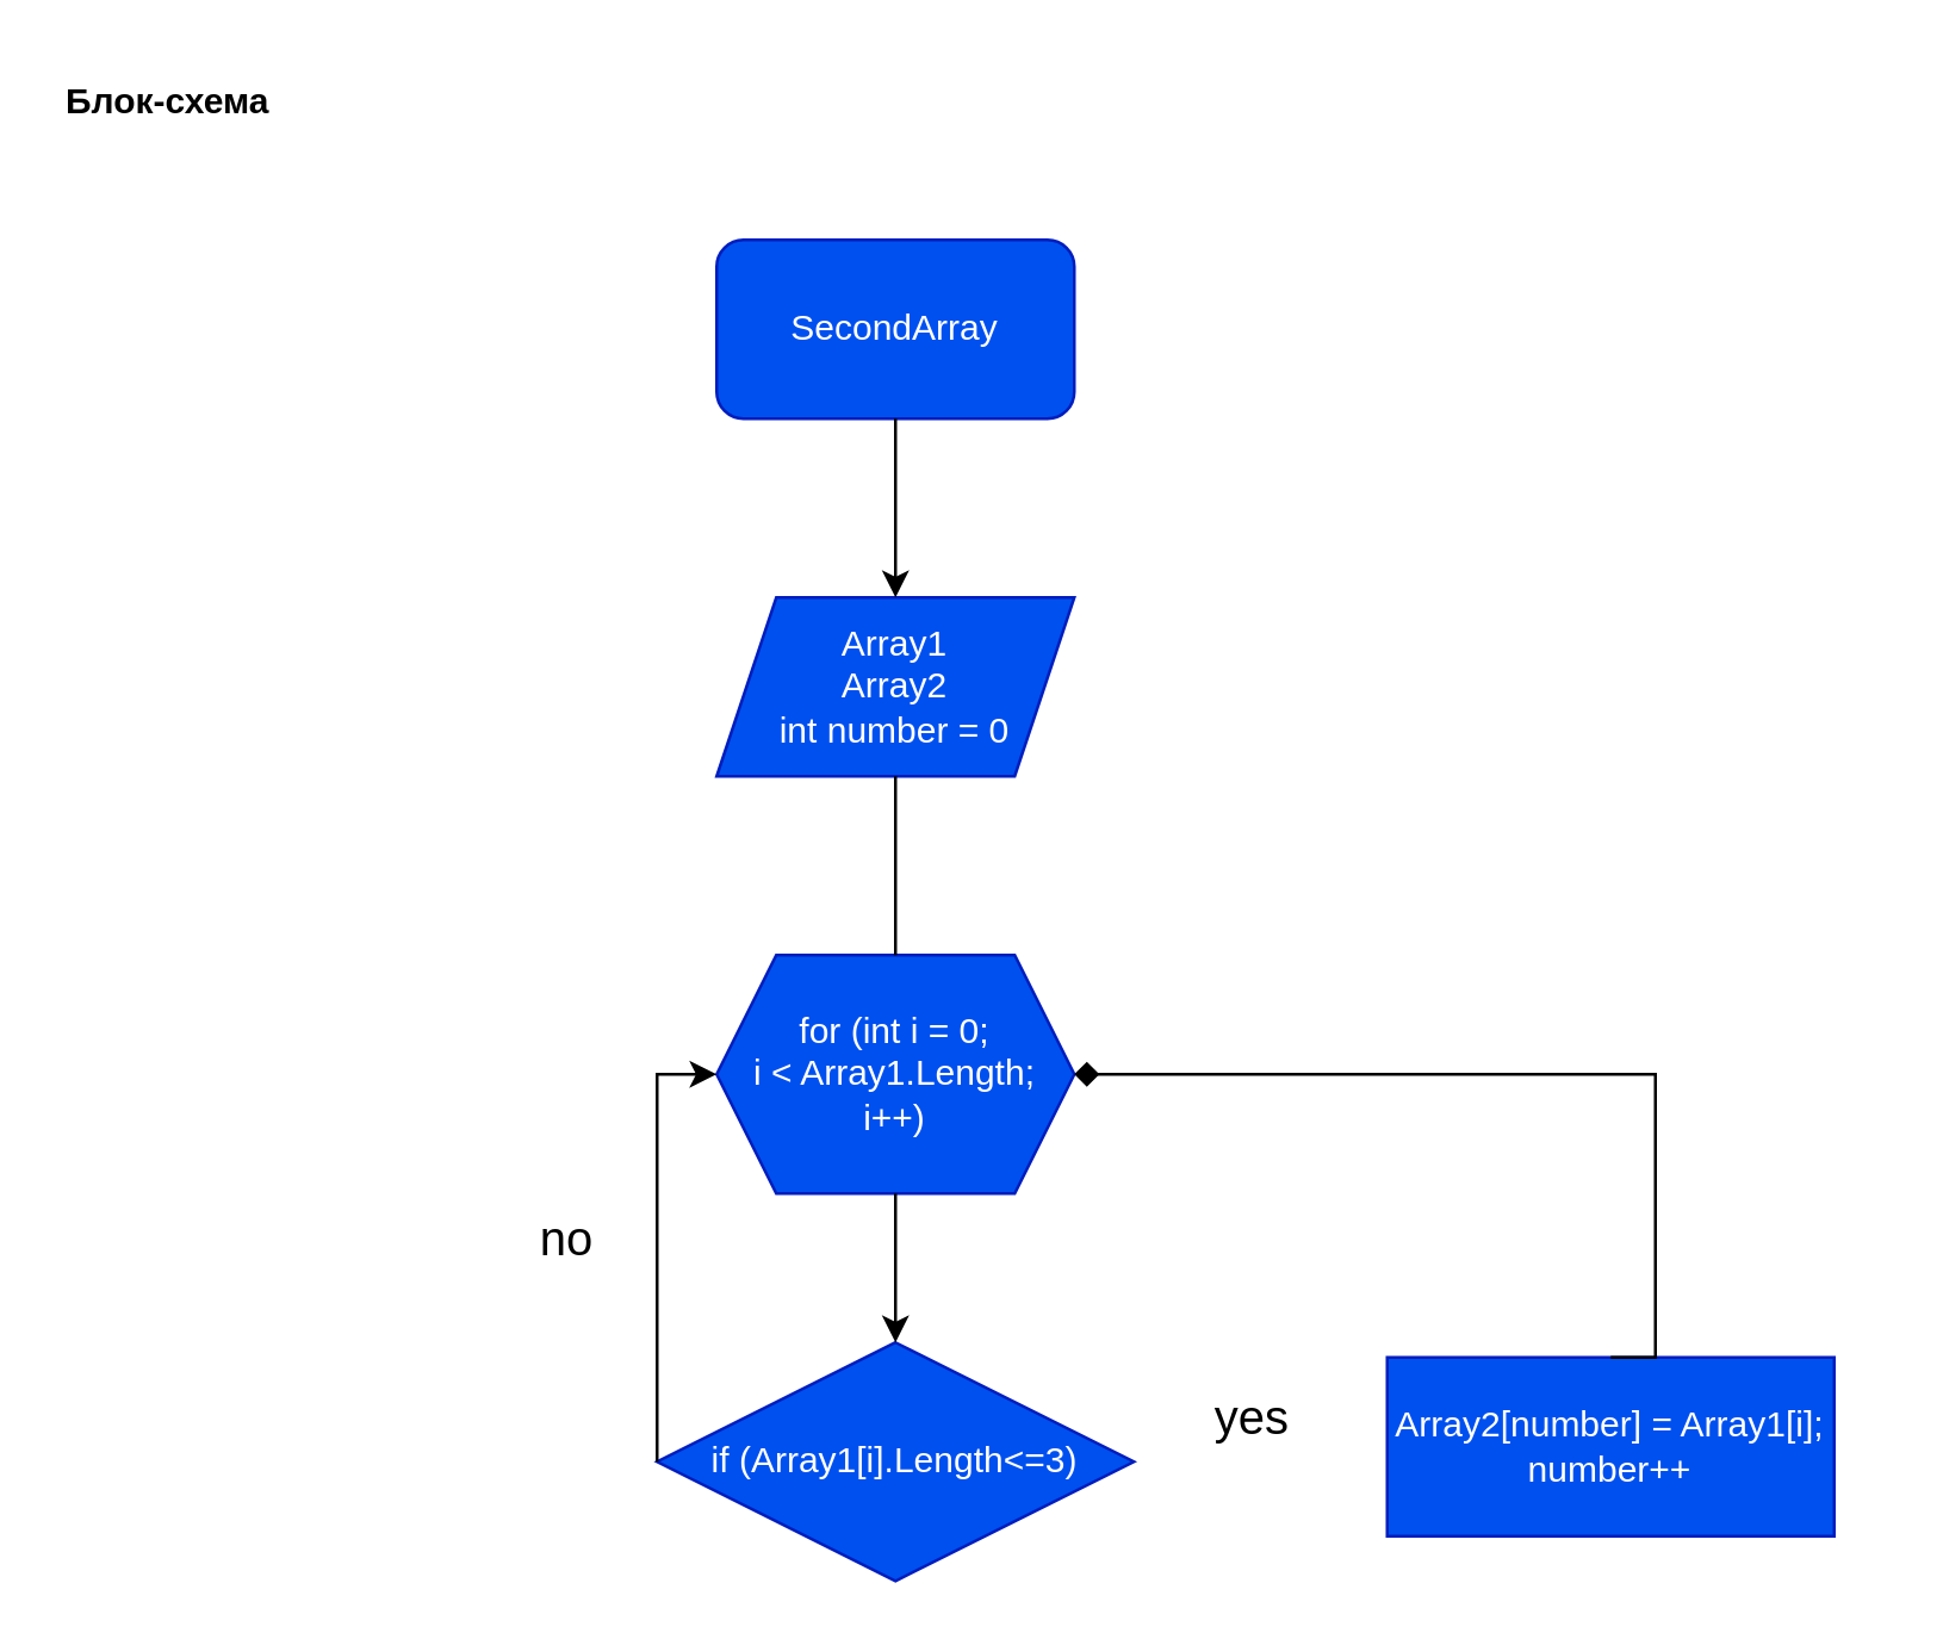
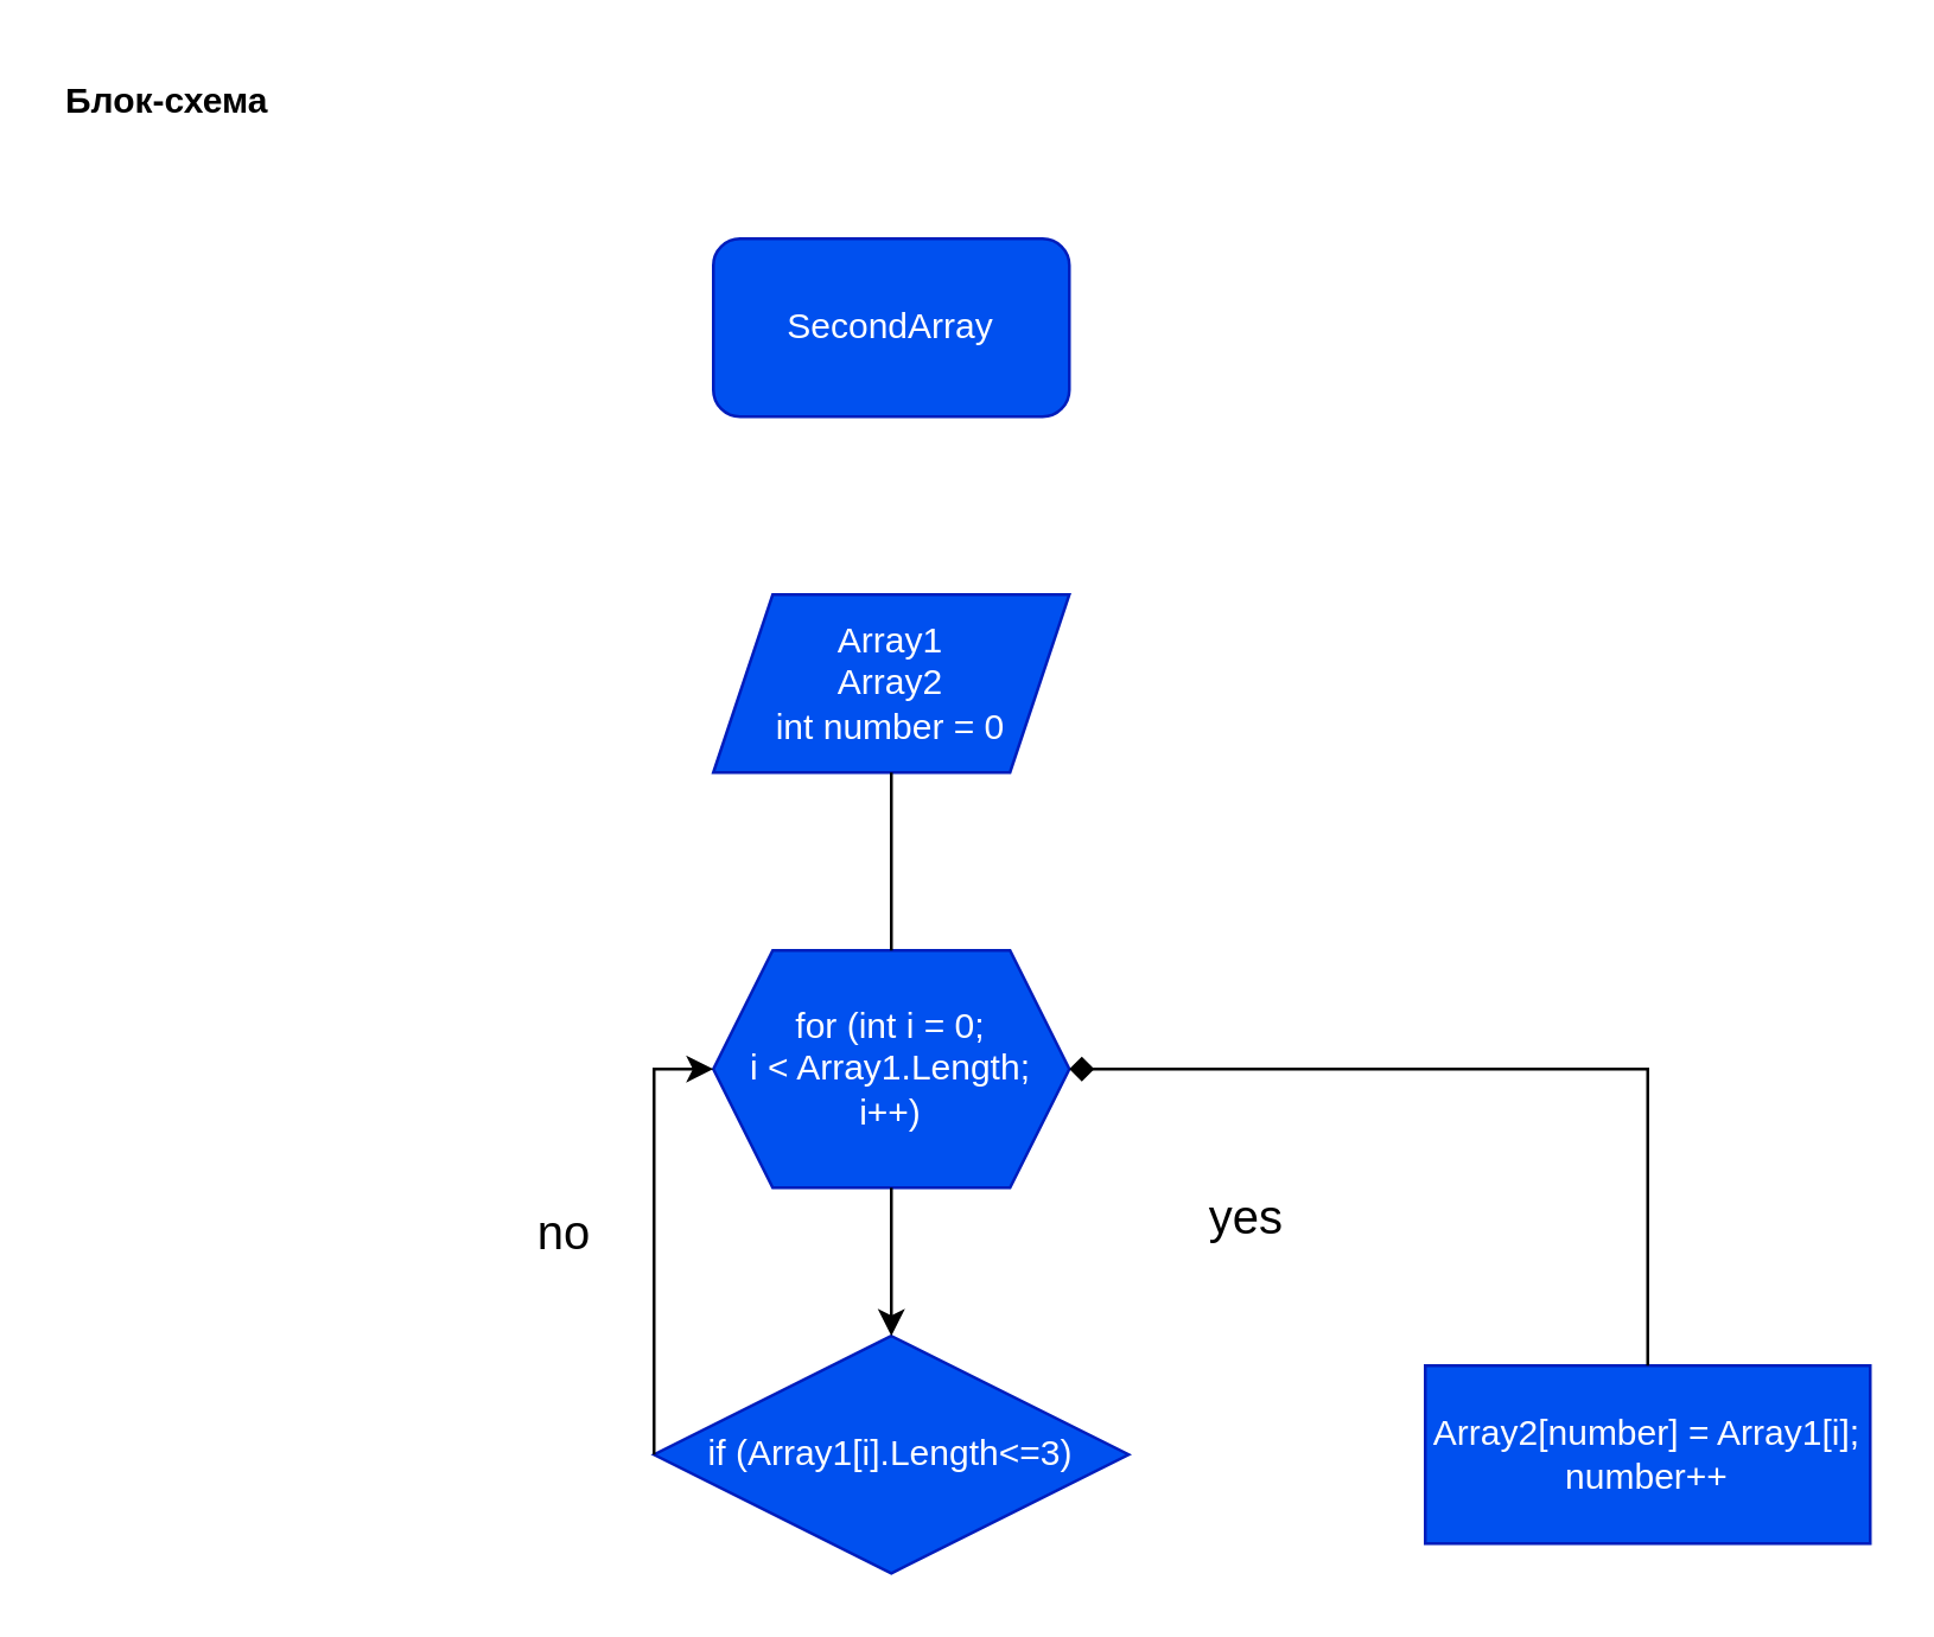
  <mxCell id="0" />
  <mxCell id="1" parent="0" />
  <mxCell id="2" value="&lt;b&gt;Блок-схема&lt;/b&gt;" style="text;whiteSpace=wrap;html=1;" parent="1" vertex="1"><mxGeometry x="20" y="20" width="200" height="110" as="geometry" /></mxCell>
  <mxCell id="3" value="SecondArray" style="rounded=1;whiteSpace=wrap;html=1;fillColor=#0050ef;fontColor=#ffffff;strokeColor=#001DBC;" parent="1" vertex="1"><mxGeometry x="240" y="80" width="120" height="60" as="geometry" /></mxCell>
  <mxCell id="4" value="Array1&lt;br&gt;Array2&lt;br&gt;int number = 0" style="shape=parallelogram;perimeter=parallelogramPerimeter;whiteSpace=wrap;html=1;fixedSize=1;fillColor=#0050ef;fontColor=#ffffff;strokeColor=#001DBC;" parent="1" vertex="1"><mxGeometry x="240" y="200" width="120" height="60" as="geometry" /></mxCell>
  <mxCell id="5" value="for (int i = 0;&lt;br&gt;i &amp;lt; Array1.Length;&lt;br&gt;i++)" style="shape=hexagon;perimeter=hexagonPerimeter2;whiteSpace=wrap;html=1;fixedSize=1;fillColor=#0050ef;fontColor=#ffffff;strokeColor=#001DBC;" parent="1" vertex="1"><mxGeometry x="240" y="320" width="120" height="80" as="geometry" /></mxCell>
  <mxCell id="6" value="if (Array1[i].Length&amp;lt;=3)" style="rhombus;whiteSpace=wrap;html=1;fillColor=#0050ef;fontColor=#ffffff;strokeColor=#001DBC;" parent="1" vertex="1"><mxGeometry x="220" y="450" width="160" height="80" as="geometry" /></mxCell>
- <mxCell id="7" value="Array2[number] = Array1[i];&lt;br&gt;number++" style="rounded=0;whiteSpace=wrap;html=1;fillColor=#0050ef;fontColor=#ffffff;strokeColor=#001DBC;" parent="1" vertex="1"><mxGeometry x="465" y="455" width="150" height="60" as="geometry" /></mxCell>
- <mxCell id="8" value="" style="endArrow=classic;html=1;rounded=0;exitX=0.5;exitY=1;exitDx=0;exitDy=0;entryX=0.5;entryY=0;entryDx=0;entryDy=0;" parent="1" source="3" target="4" edge="1"><mxGeometry width="50" height="50" relative="1" as="geometry"><mxPoint x="280" y="200" as="sourcePoint" /><mxPoint x="330" y="150" as="targetPoint" /></mxGeometry></mxCell>
+ <mxCell id="7" value="Array2[number] = Array1[i];&lt;br&gt;number++" style="rounded=0;whiteSpace=wrap;html=1;fillColor=#0050ef;fontColor=#ffffff;strokeColor=#001DBC;" parent="1" vertex="1"><mxGeometry x="480" y="460" width="150" height="60" as="geometry" /></mxCell>
  <mxCell id="9" value="" style="endArrow=none;html=1;rounded=0;exitX=0.5;exitY=1;exitDx=0;exitDy=0;" parent="1" source="4" target="5" edge="1"><mxGeometry width="50" height="50" relative="1" as="geometry"><mxPoint x="340" y="260" as="sourcePoint" /><mxPoint x="390" y="210" as="targetPoint" /></mxGeometry></mxCell>
  <mxCell id="10" value="" style="endArrow=classic;html=1;rounded=0;exitX=0.5;exitY=1;exitDx=0;exitDy=0;entryX=0.5;entryY=0;entryDx=0;entryDy=0;" parent="1" source="5" target="6" edge="1"><mxGeometry width="50" height="50" relative="1" as="geometry"><mxPoint x="340" y="460" as="sourcePoint" /><mxPoint x="390" y="410" as="targetPoint" /></mxGeometry></mxCell>
  <mxCell id="11" value="" style="edgeStyle=elbowEdgeStyle;elbow=horizontal;endArrow=classic;html=1;rounded=0;entryX=0;entryY=0.5;entryDx=0;entryDy=0;" parent="1" source="6" target="5" edge="1"><mxGeometry width="50" height="50" relative="1" as="geometry"><mxPoint x="160" y="430" as="sourcePoint" /><mxPoint x="210" y="380" as="targetPoint" /><Array as="points"><mxPoint x="220" y="490" /><mxPoint x="220" y="490" /></Array></mxGeometry></mxCell>
  <mxCell id="12" value="" style="edgeStyle=elbowEdgeStyle;elbow=horizontal;endArrow=diamond;html=1;rounded=0;exitX=0.5;exitY=0;exitDx=0;exitDy=0;entryX=1;entryY=0.5;entryDx=0;entryDy=0;" parent="1" source="7" target="5" edge="1"><mxGeometry width="50" height="50" relative="1" as="geometry"><mxPoint x="540" y="450" as="sourcePoint" /><mxPoint x="390" y="310" as="targetPoint" /><Array as="points"><mxPoint x="555" y="410" /></Array></mxGeometry></mxCell>
- <mxCell id="13" value="yes" style="text;html=1;strokeColor=none;fillColor=none;align=center;verticalAlign=middle;whiteSpace=wrap;rounded=0;fontSize=16;" parent="1" vertex="1"><mxGeometry x="390" y="460" width="60" height="30" as="geometry" /></mxCell>
+ <mxCell id="13" value="yes" style="text;html=1;strokeColor=none;fillColor=none;align=center;verticalAlign=middle;whiteSpace=wrap;rounded=0;fontSize=16;" parent="1" vertex="1"><mxGeometry x="390" y="395" width="60" height="30" as="geometry" /></mxCell>
  <mxCell id="14" value="no" style="text;html=1;strokeColor=none;fillColor=none;align=center;verticalAlign=middle;whiteSpace=wrap;rounded=0;fontSize=16;" parent="1" vertex="1"><mxGeometry x="160" y="400" width="60" height="30" as="geometry" /></mxCell>
